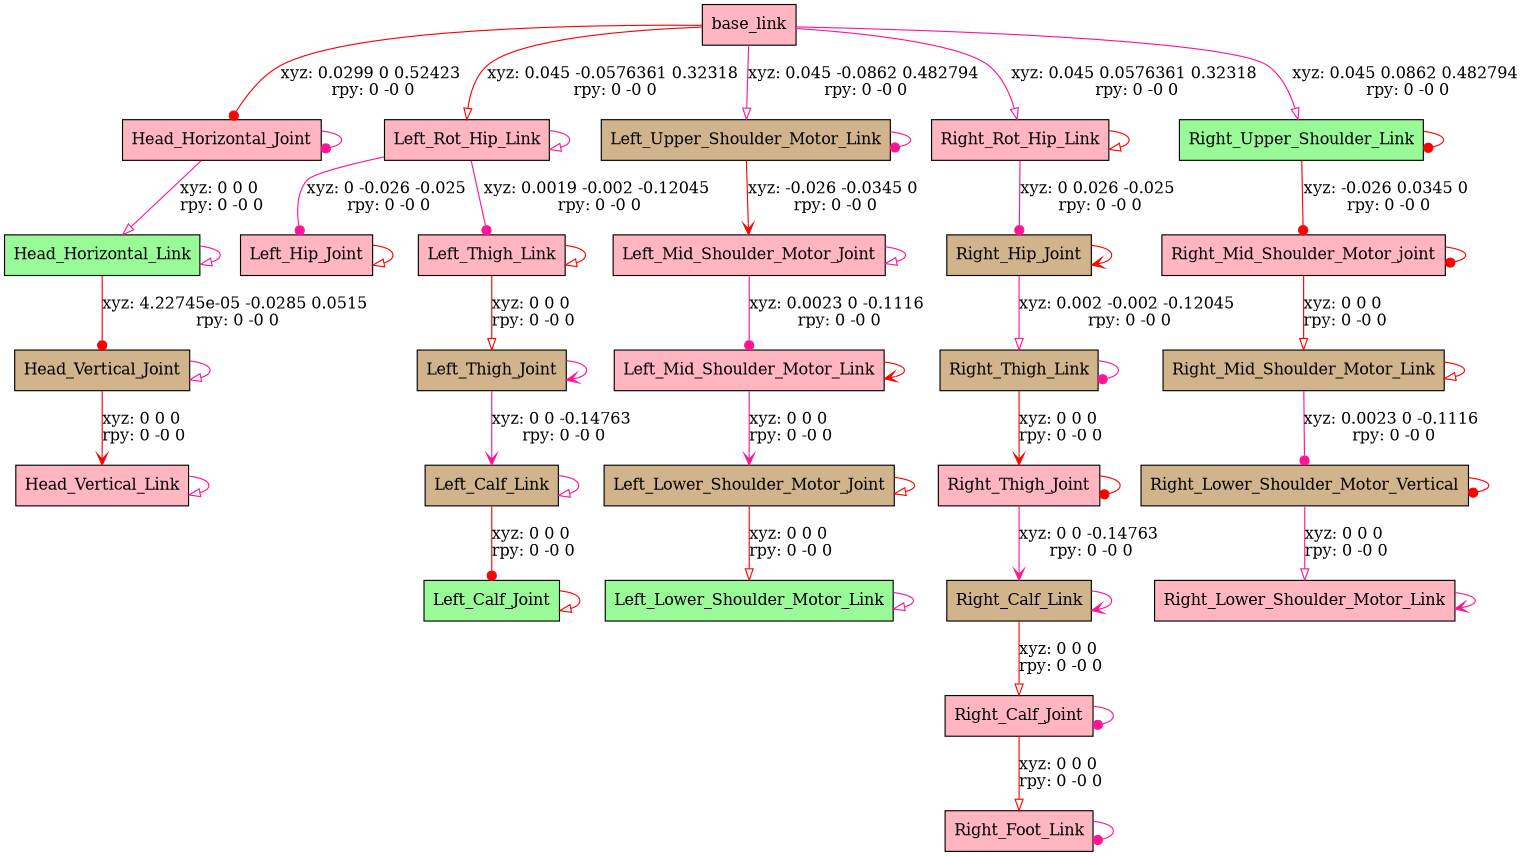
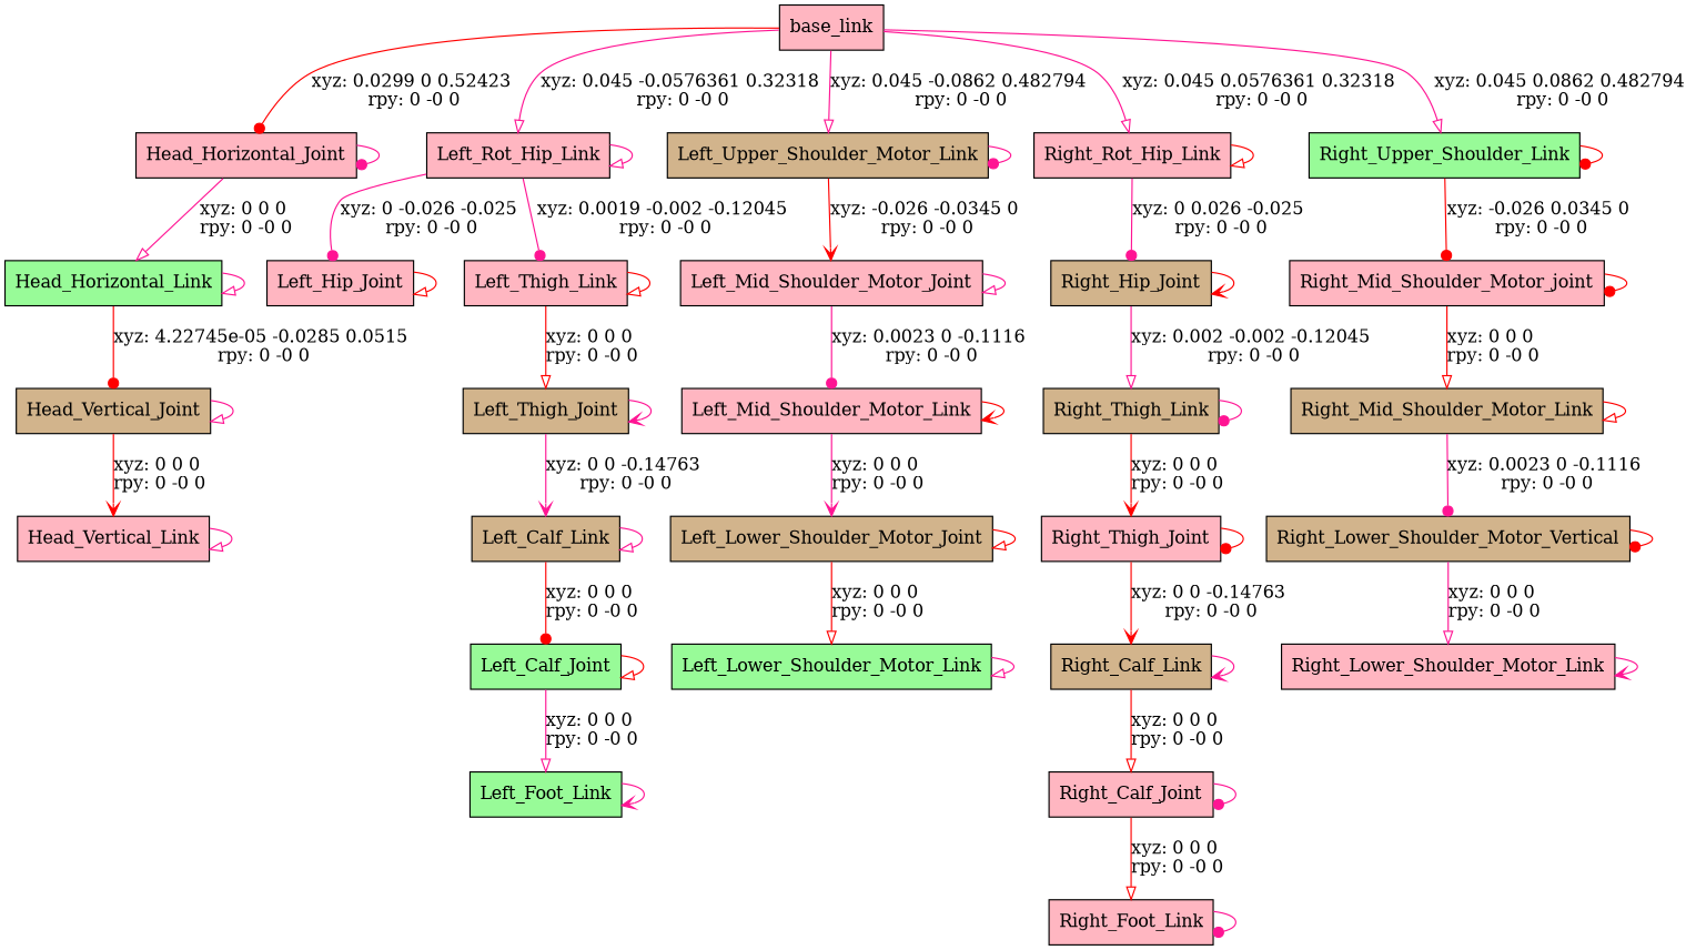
  digraph {
    node [fillcolor=lightpink shape=box style=filled]
    edge [arrowhead=onormal color=deeppink]
    n1 [label=base_link]
    n2 [label=Head_Horizontal_Joint]
    n3 [label=Left_Rot_Hip_Link]
    n4 [fillcolor=tan label=Left_Upper_Shoulder_Motor_Link]
    n5 [label=Right_Rot_Hip_Link]
    n6 [fillcolor=palegreen label=Right_Upper_Shoulder_Link]
    n7 [fillcolor=palegreen label=Head_Horizontal_Link]
    n8 [label=Left_Hip_Joint]
    n9 [label=Left_Thigh_Link]
    n10 [label=Left_Mid_Shoulder_Motor_Joint]
    n11 [fillcolor=tan label=Right_Hip_Joint]
    n12 [label=Right_Mid_Shoulder_Motor_joint]
    n13 [fillcolor=tan label=Head_Vertical_Joint]
    n14 [label=Head_Vertical_Link]
    n15 [fillcolor=tan label=Left_Thigh_Joint]
    n16 [fillcolor=tan label=Left_Calf_Link]
    n17 [fillcolor=palegreen label=Left_Calf_Joint]
+   n18 [fillcolor=palegreen label=Left_Foot_Link]
    n19 [label=Left_Mid_Shoulder_Motor_Link]
    n20 [fillcolor=tan label=Left_Lower_Shoulder_Motor_Joint]
    n21 [fillcolor=palegreen label=Left_Lower_Shoulder_Motor_Link]
    n22 [fillcolor=tan label=Right_Thigh_Link]
    n23 [label=Right_Thigh_Joint]
    n24 [fillcolor=tan label=Right_Calf_Link]
    n25 [label=Right_Calf_Joint]
    n26 [label=Right_Foot_Link]
    n27 [fillcolor=tan label=Right_Mid_Shoulder_Motor_Link]
    n28 [fillcolor=tan label=Right_Lower_Shoulder_Motor_Vertical]
    n29 [label=Right_Lower_Shoulder_Motor_Link]
    n1 -> n2 [arrowhead=dot color=red label="xyz: 0.0299 0 0.52423 \nrpy: 0 -0 0"]
-   n1 -> n3 [color=red label="xyz: 0.045 -0.0576361 0.32318 \nrpy: 0 -0 0"]
+   n1 -> n3 [label="xyz: 0.045 -0.0576361 0.32318 \nrpy: 0 -0 0"]
    n1 -> n4 [label="xyz: 0.045 -0.0862 0.482794 \nrpy: 0 -0 0"]
    n1 -> n5 [label="xyz: 0.045 0.0576361 0.32318 \nrpy: 0 -0 0"]
    n1 -> n6 [label="xyz: 0.045 0.0862 0.482794 \nrpy: 0 -0 0"]
    n2 -> n2 [arrowhead=dot]
    n2 -> n7 [label="xyz: 0 0 0 \nrpy: 0 -0 0"]
    n3 -> n3
    n3 -> n8 [arrowhead=dot label="xyz: 0 -0.026 -0.025 \nrpy: 0 -0 0"]
    n3 -> n9 [arrowhead=dot label="xyz: 0.0019 -0.002 -0.12045 \nrpy: 0 -0 0"]
    n4 -> n4 [arrowhead=dot]
    n4 -> n10 [arrowhead=vee color=red label="xyz: -0.026 -0.0345 0 \nrpy: 0 -0 0"]
    n5 -> n5 [color=red]
    n5 -> n11 [arrowhead=dot label="xyz: 0 0.026 -0.025 \nrpy: 0 -0 0"]
    n6 -> n6 [arrowhead=dot color=red]
    n6 -> n12 [arrowhead=dot color=red label="xyz: -0.026 0.0345 0 \nrpy: 0 -0 0"]
    n7 -> n7
    n7 -> n13 [arrowhead=dot color=red label="xyz: 4.22745e-05 -0.0285 0.0515 \nrpy: 0 -0 0"]
    n8 -> n8 [color=red]
    n9 -> n9 [color=red]
    n9 -> n15 [color=red label="xyz: 0 0 0 \nrpy: 0 -0 0"]
    n10 -> n10
    n10 -> n19 [arrowhead=dot label="xyz: 0.0023 0 -0.1116 \nrpy: 0 -0 0"]
    n11 -> n11 [arrowhead=vee color=red]
    n11 -> n22 [label="xyz: 0.002 -0.002 -0.12045 \nrpy: 0 -0 0"]
    n12 -> n12 [arrowhead=dot color=red]
    n12 -> n27 [color=red label="xyz: 0 0 0 \nrpy: 0 -0 0"]
    n13 -> n13
    n13 -> n14 [arrowhead=vee color=red label="xyz: 0 0 0 \nrpy: 0 -0 0"]
    n14 -> n14
    n15 -> n15 [arrowhead=vee]
    n15 -> n16 [arrowhead=vee label="xyz: 0 0 -0.14763 \nrpy: 0 -0 0"]
    n16 -> n16
    n16 -> n17 [arrowhead=dot color=red label="xyz: 0 0 0 \nrpy: 0 -0 0"]
    n17 -> n17 [color=red]
+   n17 -> n18 [label="xyz: 0 0 0 \nrpy: 0 -0 0"]
+   n18 -> n18 [arrowhead=vee]
    n19 -> n19 [arrowhead=vee color=red]
    n19 -> n20 [arrowhead=vee label="xyz: 0 0 0 \nrpy: 0 -0 0"]
    n20 -> n20 [color=red]
    n20 -> n21 [color=red label="xyz: 0 0 0 \nrpy: 0 -0 0"]
    n21 -> n21
    n22 -> n22 [arrowhead=dot]
    n22 -> n23 [arrowhead=vee color=red label="xyz: 0 0 0 \nrpy: 0 -0 0"]
    n23 -> n23 [arrowhead=dot color=red]
-   n23 -> n24 [arrowhead=vee label="xyz: 0 0 -0.14763 \nrpy: 0 -0 0"]
+   n23 -> n24 [arrowhead=vee color=red label="xyz: 0 0 -0.14763 \nrpy: 0 -0 0"]
    n24 -> n24 [arrowhead=vee]
    n24 -> n25 [color=red label="xyz: 0 0 0 \nrpy: 0 -0 0"]
    n25 -> n25 [arrowhead=dot]
    n25 -> n26 [color=red label="xyz: 0 0 0 \nrpy: 0 -0 0"]
    n26 -> n26 [arrowhead=dot]
    n27 -> n27 [color=red]
    n27 -> n28 [arrowhead=dot label="xyz: 0.0023 0 -0.1116 \nrpy: 0 -0 0"]
    n28 -> n28 [arrowhead=dot color=red]
    n28 -> n29 [label="xyz: 0 0 0 \nrpy: 0 -0 0"]
    n29 -> n29 [arrowhead=vee]
  }
